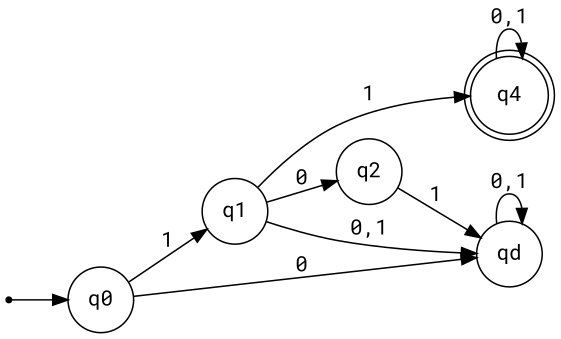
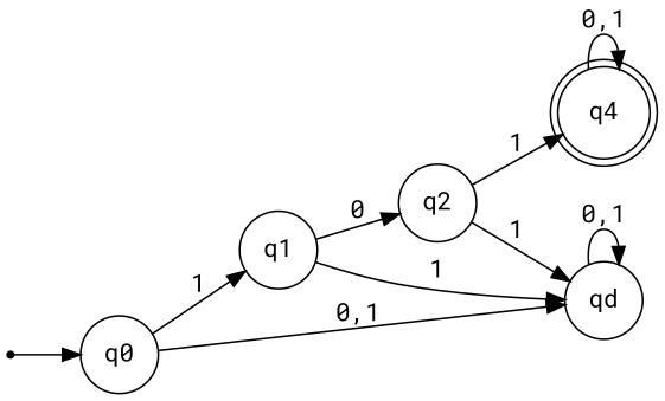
  digraph {
    fontname="Roboto Mono"
    rankdir=LR
    node [fontname="Roboto Mono" shape=circle]
    edge [fontname="Roboto Mono"]
    n1 [label=q4 shape=doublecircle]
    q0
    q1
    qd
    q2
    start [shape=point]
    n1 -> n1 [label="0,1"]
    q0 -> q1 [label=1]
-   q0 -> qd [label=0]
-   q1 -> qd [label="0,1"]
+   q0 -> qd [label="0,1"]
+   q1 -> qd [label=1]
    q1 -> q2 [label=0]
    qd -> qd [label="0,1"]
-   q1 -> n1 [label=1]
+   q2 -> n1 [label=1]
    q2 -> qd [label=1]
    start -> q0
  }
